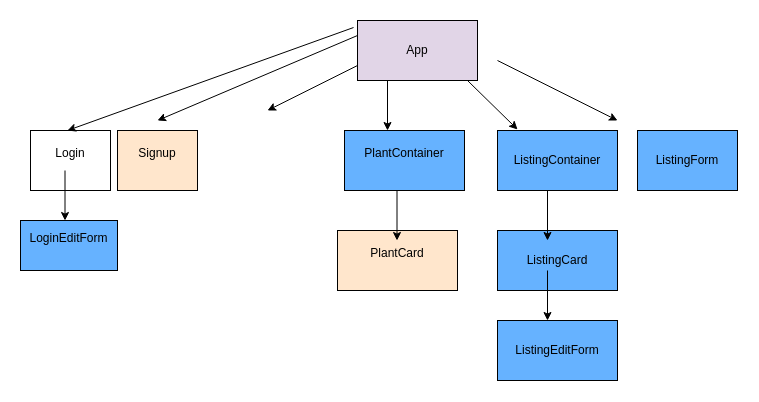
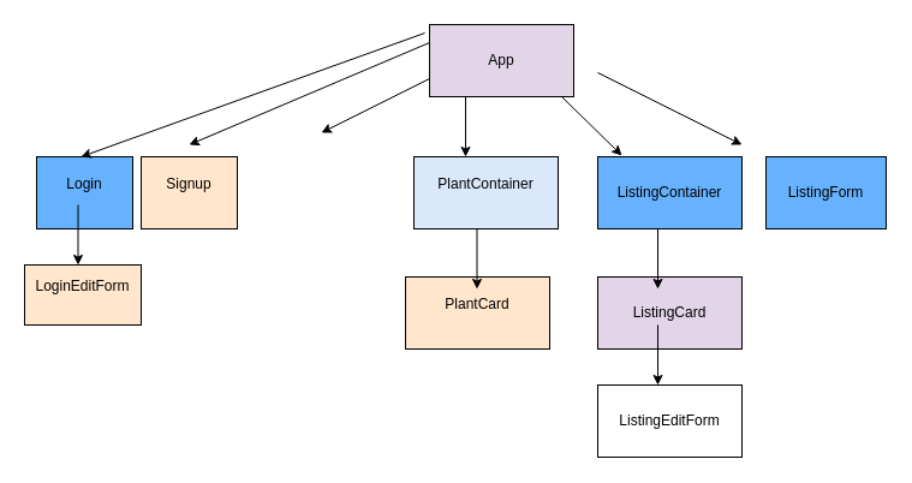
  <mxCell id="0" />
  <mxCell id="1" parent="0" />
  <mxCell id="2" value="&lt;font color=&quot;#000000&quot;&gt;App&lt;/font&gt;" style="whiteSpace=wrap;html=1;fillColor=#e1d5e7;" vertex="1" parent="1"><mxGeometry x="357" y="20" width="120" height="60" as="geometry" /></mxCell>
- <mxCell id="3" value="&lt;font color=&quot;#000000&quot;&gt;PlantContainer&lt;br&gt;&lt;br&gt;&lt;/font&gt;" style="whiteSpace=wrap;html=1;fillColor=#66B2FF;" vertex="1" parent="1"><mxGeometry x="344" y="130" width="120" height="60" as="geometry" /></mxCell>
+ <mxCell id="3" value="&lt;font color=&quot;#000000&quot;&gt;PlantContainer&lt;br&gt;&lt;br&gt;&lt;/font&gt;" style="whiteSpace=wrap;html=1;fillColor=#dae8fc;" vertex="1" parent="1"><mxGeometry x="344" y="130" width="120" height="60" as="geometry" /></mxCell>
  <mxCell id="4" value="&lt;font color=&quot;#000000&quot;&gt;ListingForm&lt;/font&gt;" style="whiteSpace=wrap;html=1;fillColor=#66B2FF;" vertex="1" parent="1"><mxGeometry x="637" y="130" width="100" height="60" as="geometry" /></mxCell>
  <mxCell id="5" value="&lt;font color=&quot;#000000&quot;&gt;ListingContainer&lt;/font&gt;" style="whiteSpace=wrap;html=1;fillColor=#66B2FF;" vertex="1" parent="1"><mxGeometry x="497" y="130" width="120" height="60" as="geometry" /></mxCell>
- <mxCell id="6" value="&lt;font color=&quot;#000000&quot;&gt;ListingCard&lt;/font&gt;" style="whiteSpace=wrap;html=1;fillColor=#66B2FF;" vertex="1" parent="1"><mxGeometry x="497" y="230" width="120" height="60" as="geometry" /></mxCell>
- <mxCell id="7" value="&lt;font color=&quot;#000000&quot;&gt;ListingEditForm&lt;/font&gt;" style="whiteSpace=wrap;html=1;fillColor=#66B2FF;" vertex="1" parent="1"><mxGeometry x="497" y="320" width="120" height="60" as="geometry" /></mxCell>
+ <mxCell id="6" value="&lt;font color=&quot;#000000&quot;&gt;ListingCard&lt;/font&gt;" style="whiteSpace=wrap;html=1;fillColor=#e1d5e7;" vertex="1" parent="1"><mxGeometry x="497" y="230" width="120" height="60" as="geometry" /></mxCell>
+ <mxCell id="7" value="&lt;font color=&quot;#000000&quot;&gt;ListingEditForm&lt;/font&gt;" style="whiteSpace=wrap;html=1;fillColor=#ffffff;" vertex="1" parent="1"><mxGeometry x="497" y="320" width="120" height="60" as="geometry" /></mxCell>
  <mxCell id="8" value="&lt;font color=&quot;#000000&quot;&gt;PlantCard&lt;br&gt;&lt;br&gt;&lt;/font&gt;" style="whiteSpace=wrap;html=1;fillColor=#ffe6cc;" vertex="1" parent="1"><mxGeometry x="337" y="230" width="120" height="60" as="geometry" /></mxCell>
  <mxCell id="9" value="" style="edgeStyle=none;orthogonalLoop=1;jettySize=auto;html=1;fontColor=#000000;exitX=0;exitY=0.75;exitDx=0;exitDy=0;" edge="1" parent="1" source="2"><mxGeometry width="80" relative="1" as="geometry"><mxPoint x="337" y="50" as="sourcePoint" /><mxPoint x="267" y="110" as="targetPoint" /><Array as="points" /></mxGeometry></mxCell>
  <mxCell id="10" value="" style="edgeStyle=none;orthogonalLoop=1;jettySize=auto;html=1;fontColor=#000000;" edge="1" parent="1"><mxGeometry width="80" relative="1" as="geometry"><mxPoint x="497" y="60" as="sourcePoint" /><mxPoint x="617" y="120" as="targetPoint" /><Array as="points" /></mxGeometry></mxCell>
  <mxCell id="11" value="" style="edgeStyle=none;orthogonalLoop=1;jettySize=auto;html=1;fontColor=#000000;" edge="1" parent="1"><mxGeometry width="80" relative="1" as="geometry"><mxPoint x="396.5" y="190" as="sourcePoint" /><mxPoint x="396.5" y="240" as="targetPoint" /><Array as="points" /></mxGeometry></mxCell>
  <mxCell id="12" value="" style="edgeStyle=none;orthogonalLoop=1;jettySize=auto;html=1;fontColor=#000000;" edge="1" parent="1"><mxGeometry width="80" relative="1" as="geometry"><mxPoint x="387" y="80" as="sourcePoint" /><mxPoint x="387" y="130" as="targetPoint" /><Array as="points" /></mxGeometry></mxCell>
  <mxCell id="13" value="" style="edgeStyle=none;orthogonalLoop=1;jettySize=auto;html=1;fontColor=#000000;entryX=0.167;entryY=-0.017;entryDx=0;entryDy=0;entryPerimeter=0;" edge="1" parent="1" target="5"><mxGeometry width="80" relative="1" as="geometry"><mxPoint x="467" y="80" as="sourcePoint" /><mxPoint x="467" y="130" as="targetPoint" /><Array as="points" /></mxGeometry></mxCell>
  <mxCell id="14" value="" style="edgeStyle=none;orthogonalLoop=1;jettySize=auto;html=1;fontColor=#000000;" edge="1" parent="1"><mxGeometry width="80" relative="1" as="geometry"><mxPoint x="547" y="190" as="sourcePoint" /><mxPoint x="547" y="240" as="targetPoint" /><Array as="points" /></mxGeometry></mxCell>
  <mxCell id="15" value="" style="edgeStyle=none;orthogonalLoop=1;jettySize=auto;html=1;fontColor=#000000;" edge="1" parent="1"><mxGeometry width="80" relative="1" as="geometry"><mxPoint x="547" y="270" as="sourcePoint" /><mxPoint x="547" y="320" as="targetPoint" /><Array as="points" /></mxGeometry></mxCell>
- <mxCell id="16" value="&lt;font color=&quot;#000000&quot;&gt;Login&lt;br&gt;&lt;br&gt;&lt;/font&gt;" style="whiteSpace=wrap;html=1;fillColor=#ffffff;" vertex="1" parent="1"><mxGeometry x="30" y="130" width="80" height="60" as="geometry" /></mxCell>
+ <mxCell id="16" value="&lt;font color=&quot;#000000&quot;&gt;Login&lt;br&gt;&lt;br&gt;&lt;/font&gt;" style="whiteSpace=wrap;html=1;fillColor=#66B2FF;" vertex="1" parent="1"><mxGeometry x="30" y="130" width="80" height="60" as="geometry" /></mxCell>
  <mxCell id="17" value="&lt;font color=&quot;#000000&quot;&gt;Signup&lt;br&gt;&lt;br&gt;&lt;/font&gt;" style="whiteSpace=wrap;html=1;fillColor=#ffe6cc;" vertex="1" parent="1"><mxGeometry x="117" y="130" width="80" height="60" as="geometry" /></mxCell>
  <mxCell id="18" value="" style="edgeStyle=none;orthogonalLoop=1;jettySize=auto;html=1;fontColor=#000000;exitX=0;exitY=0.25;exitDx=0;exitDy=0;" edge="1" parent="1" source="2"><mxGeometry width="80" relative="1" as="geometry"><mxPoint x="337" y="30" as="sourcePoint" /><mxPoint x="157" y="120" as="targetPoint" /><Array as="points" /></mxGeometry></mxCell>
  <mxCell id="19" value="" style="edgeStyle=none;orthogonalLoop=1;jettySize=auto;html=1;fontColor=#000000;exitX=-0.033;exitY=0.117;exitDx=0;exitDy=0;exitPerimeter=0;" edge="1" parent="1" source="2"><mxGeometry width="80" relative="1" as="geometry"><mxPoint x="247" y="40" as="sourcePoint" /><mxPoint x="67" y="130" as="targetPoint" /><Array as="points" /></mxGeometry></mxCell>
- <mxCell id="20" value="&lt;font color=&quot;#000000&quot;&gt;LoginEditForm&lt;br&gt;&lt;br&gt;&lt;/font&gt;" style="whiteSpace=wrap;html=1;fillColor=#66B2FF;" vertex="1" parent="1"><mxGeometry x="20" y="220" width="97" height="50" as="geometry" /></mxCell>
+ <mxCell id="20" value="&lt;font color=&quot;#000000&quot;&gt;LoginEditForm&lt;br&gt;&lt;br&gt;&lt;/font&gt;" style="whiteSpace=wrap;html=1;fillColor=#ffe6cc;" vertex="1" parent="1"><mxGeometry x="20" y="220" width="97" height="50" as="geometry" /></mxCell>
  <mxCell id="21" value="" style="edgeStyle=none;orthogonalLoop=1;jettySize=auto;html=1;fontColor=#000000;" edge="1" parent="1"><mxGeometry width="80" relative="1" as="geometry"><mxPoint x="64.5" y="170" as="sourcePoint" /><mxPoint x="64.5" y="220" as="targetPoint" /><Array as="points" /></mxGeometry></mxCell>
